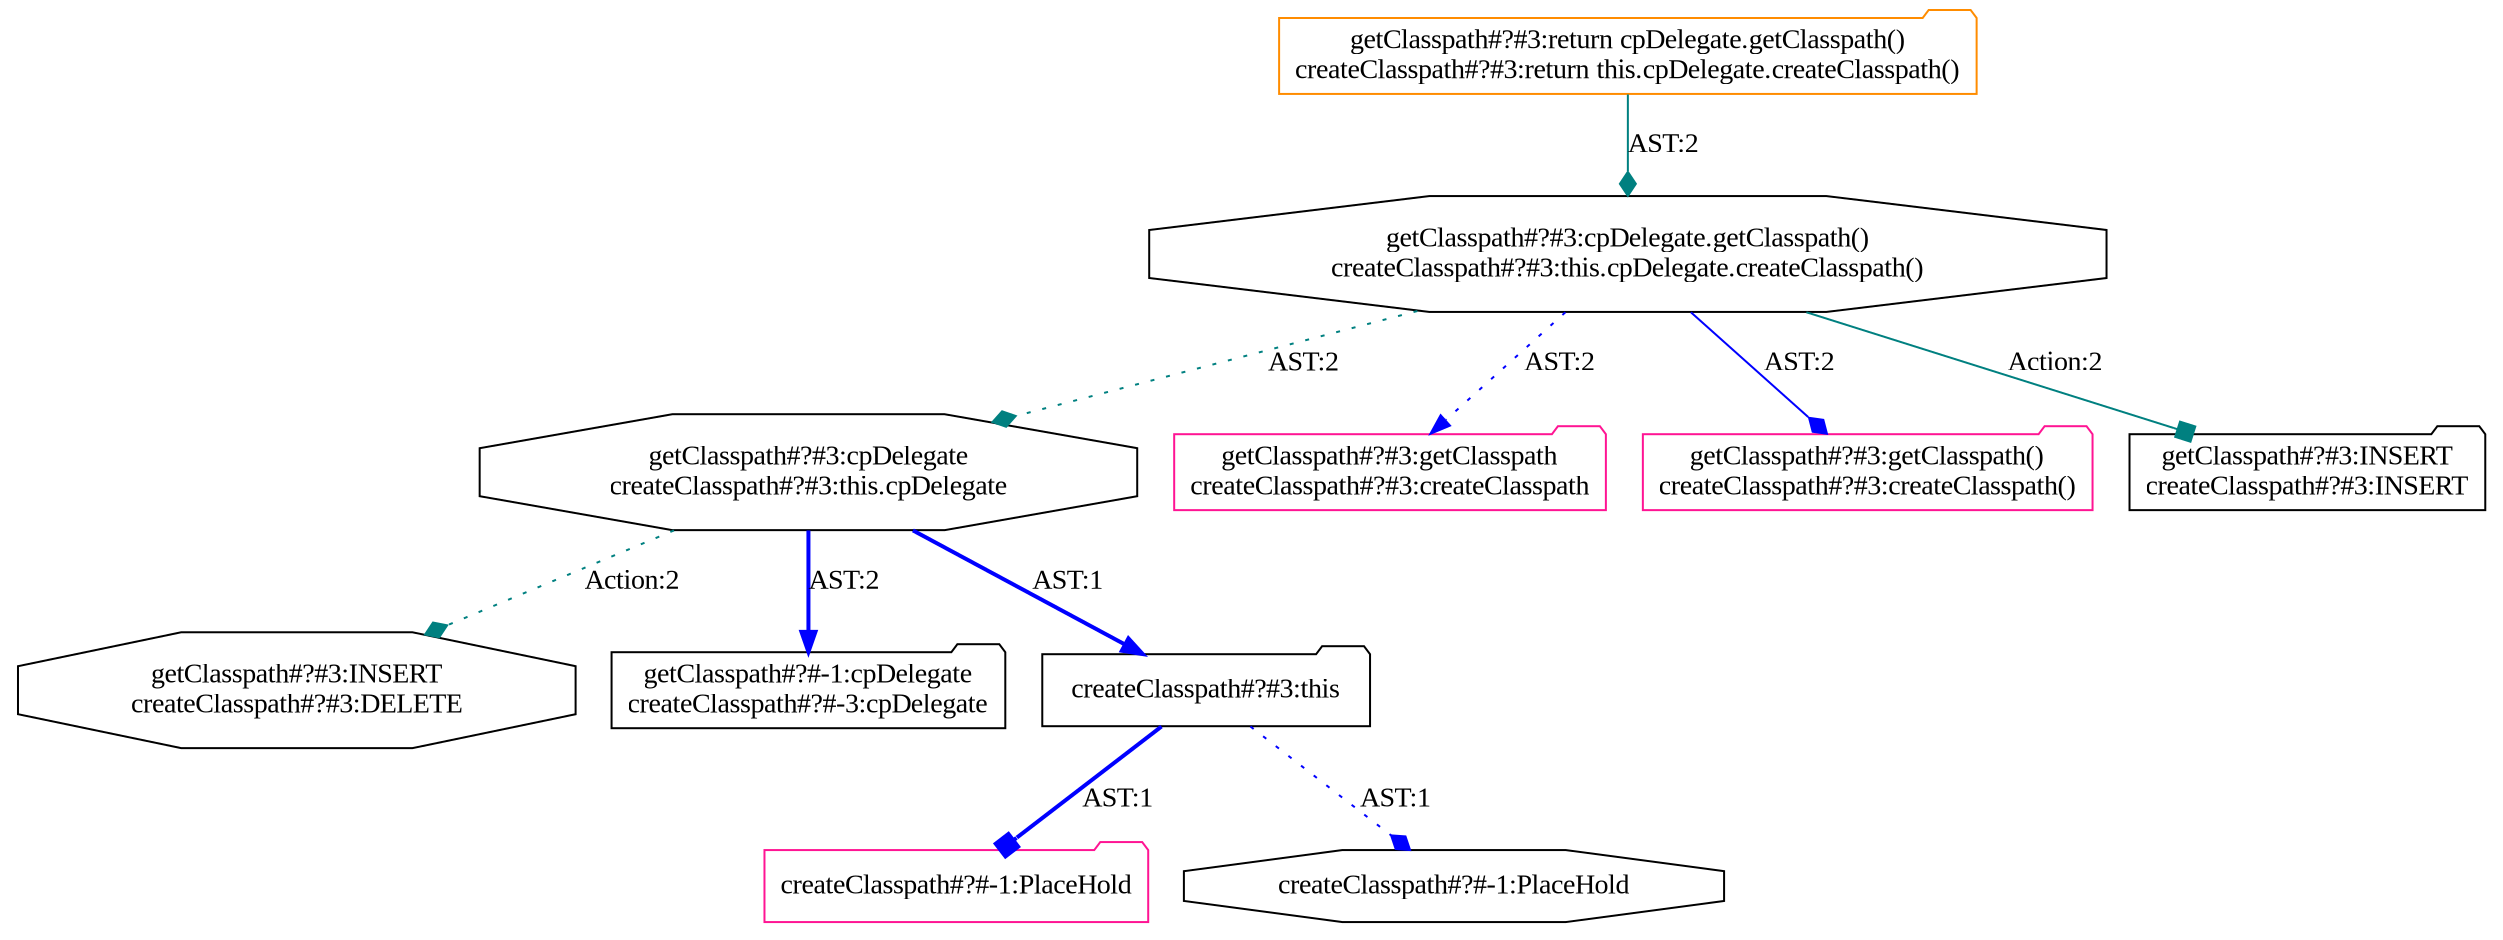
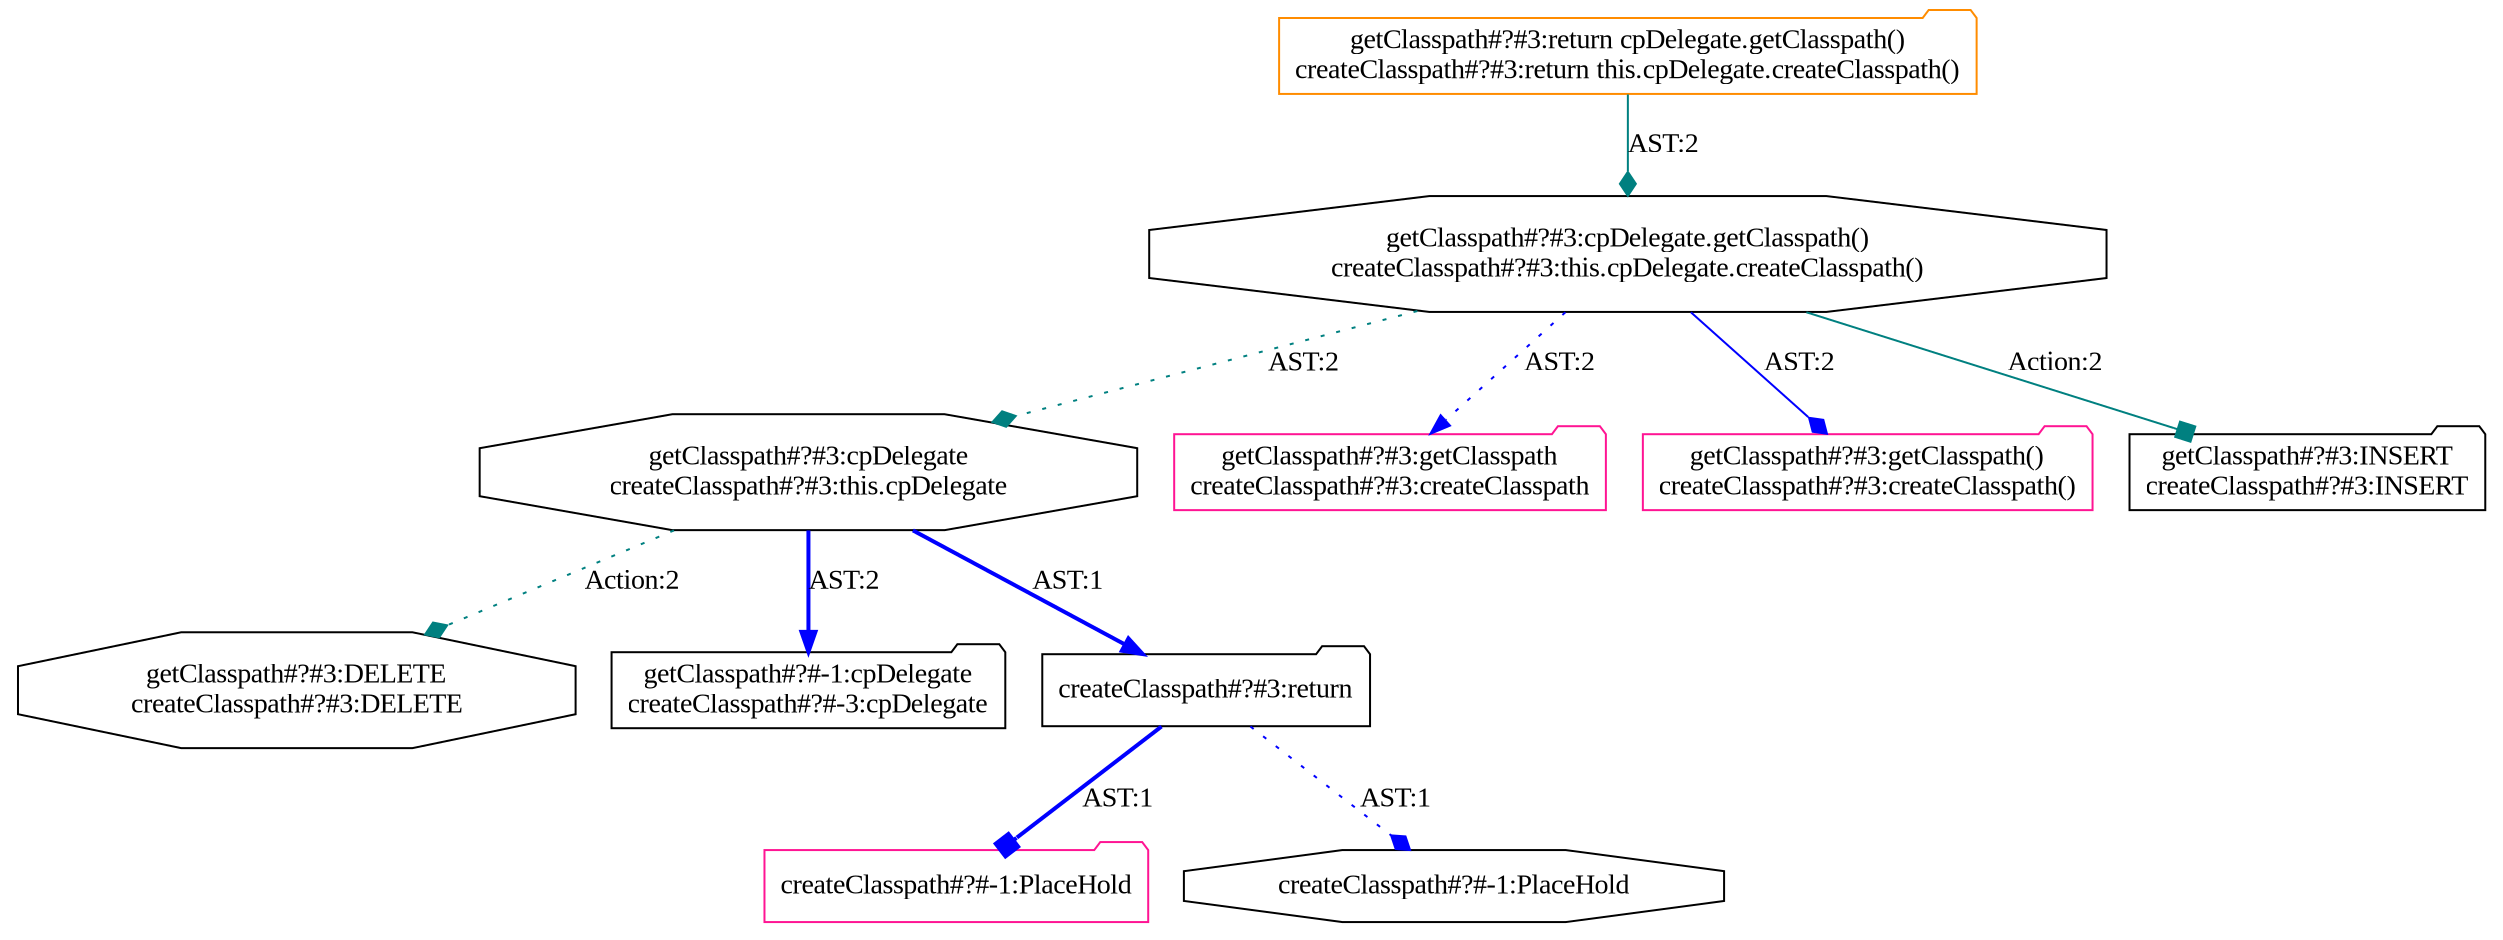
  digraph {
    fontname="Liberation Serif"
    node [color=black fontname="Liberation Serif" shape=folder]
    edge [arrowhead=diamond color=blue fontname="Liberation Serif" style=dotted]
-   n1 [label="getClasspath#?#3:INSERT\ncreateClasspath#?#3:DELETE" shape=octagon]
+   n1 [label="getClasspath#?#3:DELETE\ncreateClasspath#?#3:DELETE" shape=octagon]
    n2 [label="getClasspath#?#3:cpDelegate\ncreateClasspath#?#3:this.cpDelegate" shape=octagon]
    n3 [label="getClasspath#?#-1:cpDelegate\ncreateClasspath#?#-3:cpDelegate"]
-   n4 [label="createClasspath#?#3:this"]
+   n4 [label="createClasspath#?#3:return"]
    n5 [color=deeppink label="createClasspath#?#-1:PlaceHold"]
    n6 [label="createClasspath#?#-1:PlaceHold" shape=octagon]
    n7 [label="getClasspath#?#3:cpDelegate.getClasspath()\ncreateClasspath#?#3:this.cpDelegate.createClasspath()" shape=octagon]
    n8 [color=deeppink label="getClasspath#?#3:getClasspath\ncreateClasspath#?#3:createClasspath"]
    n9 [color=deeppink label="getClasspath#?#3:getClasspath()\ncreateClasspath#?#3:createClasspath()"]
    n10 [label="getClasspath#?#3:INSERT\ncreateClasspath#?#3:INSERT"]
    n11 [color=darkorange label="getClasspath#?#3:return cpDelegate.getClasspath()\ncreateClasspath#?#3:return this.cpDelegate.createClasspath()"]
    n2 -> n1 [color=teal label="Action:2"]
    n2 -> n3 [arrowhead=normal label="AST:2" style=bold]
    n2 -> n4 [arrowhead=normal label="AST:1" style=bold]
    n4 -> n5 [arrowhead=box label="AST:1" style=bold]
    n4 -> n6 [label="AST:1"]
    n7 -> n2 [color=teal label="AST:2"]
    n7 -> n8 [arrowhead=normal label="AST:2"]
    n7 -> n9 [label="AST:2" style=solid]
    n7 -> n10 [arrowhead=box color=teal label="Action:2" style=solid]
    n11 -> n7 [color=teal label="AST:2" style=solid]
  }
